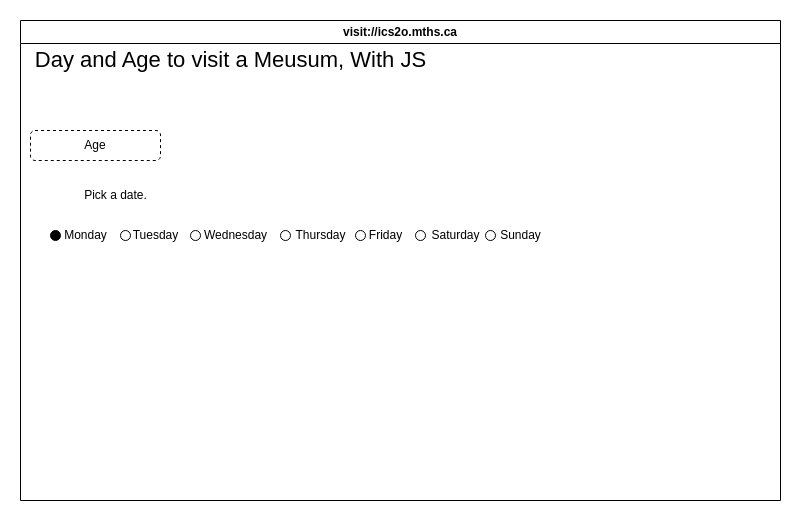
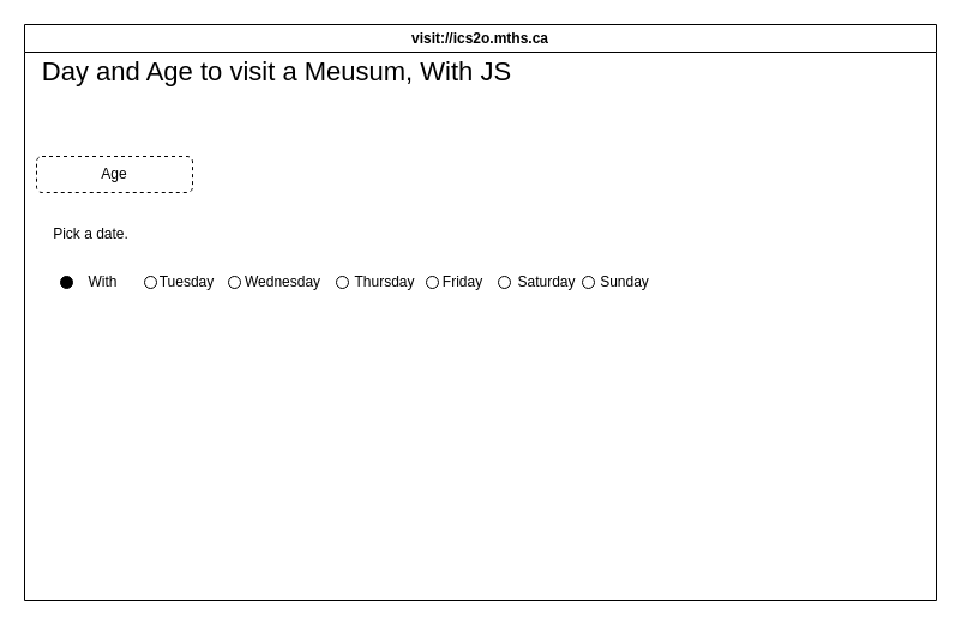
  <mxCell id="0" />
  <mxCell id="1" parent="0" />
  <mxCell id="2" value="visit://ics2o.mths.ca" style="swimlane;whiteSpace=wrap;html=1;" parent="1" vertex="1"><mxGeometry x="20" y="20" width="760" height="480" as="geometry" /></mxCell>
  <mxCell id="3" value="&lt;font style=&quot;font-size: 22px;&quot;&gt;Day and Age to visit a Meusum, With JS&lt;/font&gt;" style="text;html=1;align=center;verticalAlign=middle;resizable=0;points=[];autosize=1;strokeColor=none;fillColor=none;" vertex="1" parent="2"><mxGeometry x="5" y="20" width="410" height="40" as="geometry" /></mxCell>
  <mxCell id="4" value="Age" style="rounded=1;whiteSpace=wrap;html=1;fontSize=12;dashed=1;" vertex="1" parent="2"><mxGeometry x="10" y="110" width="130" height="30" as="geometry" /></mxCell>
- <mxCell id="5" value="Pick a date." style="text;html=1;align=center;verticalAlign=middle;resizable=0;points=[];autosize=1;strokeColor=none;fillColor=none;fontSize=12;" vertex="1" parent="2"><mxGeometry x="50" y="160" width="90" height="30" as="geometry" /></mxCell>
+ <mxCell id="5" value="Pick a date." style="text;html=1;align=center;verticalAlign=middle;resizable=0;points=[];autosize=1;strokeColor=none;fillColor=none;fontSize=12;" vertex="1" parent="2"><mxGeometry x="10" y="160" width="90" height="30" as="geometry" /></mxCell>
  <mxCell id="6" value="" style="ellipse;whiteSpace=wrap;html=1;aspect=fixed;fontSize=12;fillColor=#000000;" vertex="1" parent="2"><mxGeometry x="30" y="210" width="10" height="10" as="geometry" /></mxCell>
- <mxCell id="7" value="Monday" style="text;html=1;align=center;verticalAlign=middle;resizable=0;points=[];autosize=1;strokeColor=none;fillColor=none;fontSize=12;" vertex="1" parent="2"><mxGeometry x="30" y="200" width="70" height="30" as="geometry" /></mxCell>
+ <mxCell id="7" value="With" style="text;html=1;align=center;verticalAlign=middle;resizable=0;points=[];autosize=1;strokeColor=none;fillColor=none;fontSize=12;" vertex="1" parent="2"><mxGeometry x="30" y="200" width="70" height="30" as="geometry" /></mxCell>
  <mxCell id="8" value="Tuesday" style="text;html=1;align=center;verticalAlign=middle;resizable=0;points=[];autosize=1;strokeColor=none;fillColor=none;fontSize=12;" vertex="1" parent="2"><mxGeometry x="100" y="200" width="70" height="30" as="geometry" /></mxCell>
  <mxCell id="9" value="Wednesday" style="text;html=1;align=center;verticalAlign=middle;resizable=0;points=[];autosize=1;strokeColor=none;fillColor=none;fontSize=12;" vertex="1" parent="2"><mxGeometry x="170" y="200" width="90" height="30" as="geometry" /></mxCell>
  <mxCell id="10" value="Thursday" style="text;html=1;align=center;verticalAlign=middle;resizable=0;points=[];autosize=1;strokeColor=none;fillColor=none;fontSize=12;" vertex="1" parent="2"><mxGeometry x="265" y="200" width="70" height="30" as="geometry" /></mxCell>
  <mxCell id="11" value="Friday" style="text;html=1;align=center;verticalAlign=middle;resizable=0;points=[];autosize=1;strokeColor=none;fillColor=none;fontSize=12;" vertex="1" parent="2"><mxGeometry x="335" y="200" width="60" height="30" as="geometry" /></mxCell>
  <mxCell id="12" value="Saturday" style="text;html=1;align=center;verticalAlign=middle;resizable=0;points=[];autosize=1;strokeColor=none;fillColor=none;fontSize=12;" vertex="1" parent="2"><mxGeometry x="400" y="200" width="70" height="30" as="geometry" /></mxCell>
  <mxCell id="13" value="Sunday" style="text;html=1;align=center;verticalAlign=middle;resizable=0;points=[];autosize=1;strokeColor=none;fillColor=none;fontSize=12;" vertex="1" parent="2"><mxGeometry x="470" y="200" width="60" height="30" as="geometry" /></mxCell>
  <mxCell id="14" value="" style="ellipse;whiteSpace=wrap;html=1;aspect=fixed;fontSize=12;fillColor=#FFFFFF;" vertex="1" parent="2"><mxGeometry x="465" y="210" width="10" height="10" as="geometry" /></mxCell>
  <mxCell id="15" value="" style="ellipse;whiteSpace=wrap;html=1;aspect=fixed;fontSize=12;fillColor=#FFFFFF;" vertex="1" parent="2"><mxGeometry x="395" y="210" width="10" height="10" as="geometry" /></mxCell>
  <mxCell id="16" value="" style="ellipse;whiteSpace=wrap;html=1;aspect=fixed;fontSize=12;fillColor=#FFFFFF;" vertex="1" parent="2"><mxGeometry x="335" y="210" width="10" height="10" as="geometry" /></mxCell>
  <mxCell id="17" value="" style="ellipse;whiteSpace=wrap;html=1;aspect=fixed;fontSize=12;fillColor=#FFFFFF;" vertex="1" parent="2"><mxGeometry x="260" y="210" width="10" height="10" as="geometry" /></mxCell>
  <mxCell id="18" value="" style="ellipse;whiteSpace=wrap;html=1;aspect=fixed;fontSize=12;fillColor=#FFFFFF;" vertex="1" parent="2"><mxGeometry x="170" y="210" width="10" height="10" as="geometry" /></mxCell>
  <mxCell id="19" value="" style="ellipse;whiteSpace=wrap;html=1;aspect=fixed;fontSize=12;fillColor=#FFFFFF;" vertex="1" parent="2"><mxGeometry x="100" y="210" width="10" height="10" as="geometry" /></mxCell>
